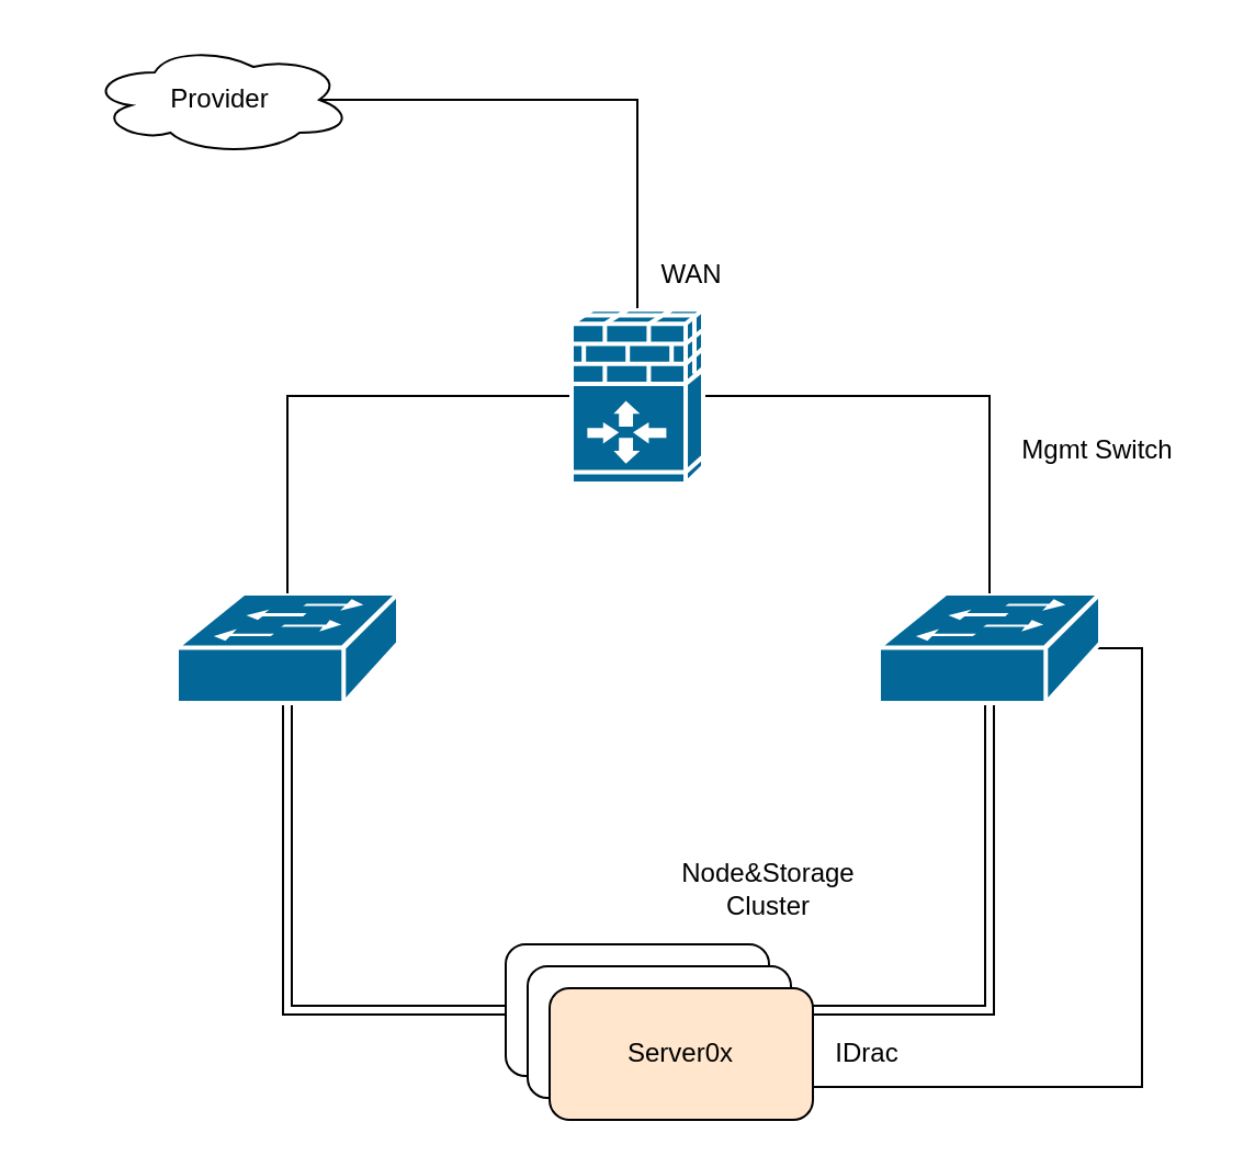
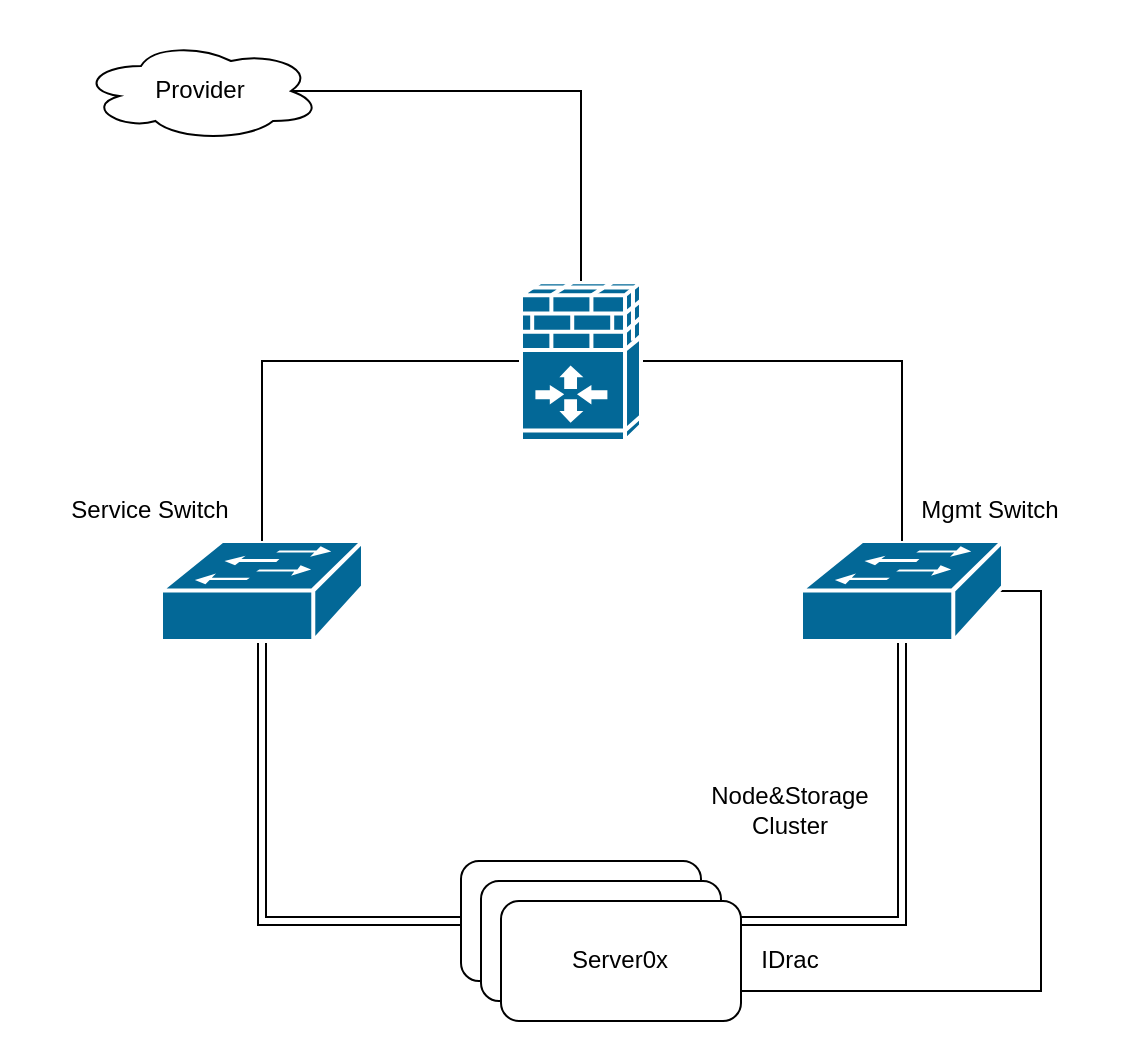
  <mxCell id="0" />
  <mxCell id="1" parent="0" />
  <mxCell id="2" value="Provider" style="ellipse;shape=cloud;whiteSpace=wrap;html=1;" vertex="1" parent="1"><mxGeometry x="40" y="20" width="120" height="50" as="geometry" /></mxCell>
  <mxCell id="3" style="edgeStyle=orthogonalEdgeStyle;rounded=0;orthogonalLoop=1;jettySize=auto;html=1;exitX=0.5;exitY=0.98;exitDx=0;exitDy=0;exitPerimeter=0;entryX=0;entryY=0.5;entryDx=0;entryDy=0;shape=link;" edge="1" parent="1" source="4" target="11"><mxGeometry relative="1" as="geometry" /></mxCell>
  <mxCell id="4" value="" style="shape=mxgraph.cisco.switches.workgroup_switch;sketch=0;html=1;pointerEvents=1;dashed=0;fillColor=#036897;strokeColor=#ffffff;strokeWidth=2;verticalLabelPosition=bottom;verticalAlign=top;align=center;outlineConnect=0;" vertex="1" parent="1"><mxGeometry x="80" y="270" width="101" height="50" as="geometry" /></mxCell>
  <mxCell id="5" style="edgeStyle=orthogonalEdgeStyle;rounded=0;orthogonalLoop=1;jettySize=auto;html=1;exitX=0.5;exitY=0.98;exitDx=0;exitDy=0;exitPerimeter=0;entryX=1;entryY=0.5;entryDx=0;entryDy=0;shape=link;" edge="1" parent="1" source="7" target="11"><mxGeometry relative="1" as="geometry" /></mxCell>
  <mxCell id="6" style="edgeStyle=orthogonalEdgeStyle;rounded=0;orthogonalLoop=1;jettySize=auto;html=1;exitX=0.98;exitY=0.5;exitDx=0;exitDy=0;exitPerimeter=0;entryX=1;entryY=0.75;entryDx=0;entryDy=0;endArrow=none;endFill=0;" edge="1" parent="1" source="7" target="14"><mxGeometry relative="1" as="geometry"><Array as="points"><mxPoint x="520" y="295" /><mxPoint x="520" y="495" /></Array></mxGeometry></mxCell>
  <mxCell id="7" value="" style="shape=mxgraph.cisco.switches.workgroup_switch;sketch=0;html=1;pointerEvents=1;dashed=0;fillColor=#036897;strokeColor=#ffffff;strokeWidth=2;verticalLabelPosition=bottom;verticalAlign=top;align=center;outlineConnect=0;" vertex="1" parent="1"><mxGeometry x="400" y="270" width="101" height="50" as="geometry" /></mxCell>
  <mxCell id="8" style="edgeStyle=orthogonalEdgeStyle;rounded=0;orthogonalLoop=1;jettySize=auto;html=1;exitX=0;exitY=0.5;exitDx=0;exitDy=0;exitPerimeter=0;endArrow=none;endFill=0;" edge="1" parent="1" source="10" target="4"><mxGeometry relative="1" as="geometry" /></mxCell>
  <mxCell id="9" style="edgeStyle=orthogonalEdgeStyle;rounded=0;orthogonalLoop=1;jettySize=auto;html=1;exitX=1;exitY=0.5;exitDx=0;exitDy=0;exitPerimeter=0;endArrow=none;endFill=0;" edge="1" parent="1" source="10" target="7"><mxGeometry relative="1" as="geometry" /></mxCell>
  <mxCell id="10" value="" style="shape=mxgraph.cisco.security.ios_firewall;sketch=0;html=1;pointerEvents=1;dashed=0;fillColor=#036897;strokeColor=#ffffff;strokeWidth=2;verticalLabelPosition=bottom;verticalAlign=top;align=center;outlineConnect=0;" vertex="1" parent="1"><mxGeometry x="260" y="140" width="60" height="80" as="geometry" /></mxCell>
  <mxCell id="11" value="Server01" style="rounded=1;whiteSpace=wrap;html=1;" vertex="1" parent="1"><mxGeometry x="230" y="430" width="120" height="60" as="geometry" /></mxCell>
  <mxCell id="12" style="edgeStyle=orthogonalEdgeStyle;rounded=0;orthogonalLoop=1;jettySize=auto;html=1;exitX=0.875;exitY=0.5;exitDx=0;exitDy=0;exitPerimeter=0;entryX=0.5;entryY=0;entryDx=0;entryDy=0;entryPerimeter=0;endArrow=none;endFill=0;" edge="1" parent="1" source="2" target="10"><mxGeometry relative="1" as="geometry" /></mxCell>
  <mxCell id="13" value="Server01" style="rounded=1;whiteSpace=wrap;html=1;" vertex="1" parent="1"><mxGeometry x="240" y="440" width="120" height="60" as="geometry" /></mxCell>
- <mxCell id="14" value="Server0x" style="rounded=1;whiteSpace=wrap;html=1;fillColor=#ffe6cc;" vertex="1" parent="1"><mxGeometry x="250" y="450" width="120" height="60" as="geometry" /></mxCell>
- <mxCell id="15" value="Mgmt Switch" style="text;html=1;align=center;verticalAlign=middle;whiteSpace=wrap;rounded=0;" vertex="1" parent="1"><mxGeometry x="445" y="190" width="110" height="30" as="geometry" /></mxCell>
- <mxCell id="17" value="Node&amp;amp;Storage&lt;div&gt;Cluster&lt;/div&gt;" style="text;html=1;align=center;verticalAlign=middle;whiteSpace=wrap;rounded=0;" vertex="1" parent="1"><mxGeometry x="295" y="390" width="110" height="30" as="geometry" /></mxCell>
- <mxCell id="18" value="WAN" style="text;html=1;align=center;verticalAlign=middle;whiteSpace=wrap;rounded=0;" vertex="1" parent="1"><mxGeometry x="280" y="110" width="70" height="30" as="geometry" /></mxCell>
+ <mxCell id="14" value="Server0x" style="rounded=1;whiteSpace=wrap;html=1;" vertex="1" parent="1"><mxGeometry x="250" y="450" width="120" height="60" as="geometry" /></mxCell>
+ <mxCell id="15" value="Mgmt Switch" style="text;html=1;align=center;verticalAlign=middle;whiteSpace=wrap;rounded=0;" vertex="1" parent="1"><mxGeometry x="440" y="240" width="110" height="30" as="geometry" /></mxCell>
+ <mxCell id="16" value="Service Switch" style="text;html=1;align=center;verticalAlign=middle;whiteSpace=wrap;rounded=0;" vertex="1" parent="1"><mxGeometry x="20" y="240" width="110" height="30" as="geometry" /></mxCell>
+ <mxCell id="17" value="Node&amp;amp;Storage&lt;div&gt;Cluster&lt;/div&gt;" style="text;html=1;align=center;verticalAlign=middle;whiteSpace=wrap;rounded=0;" vertex="1" parent="1"><mxGeometry x="340" y="390" width="110" height="30" as="geometry" /></mxCell>
  <mxCell id="19" value="IDrac" style="text;html=1;align=center;verticalAlign=middle;whiteSpace=wrap;rounded=0;" vertex="1" parent="1"><mxGeometry x="360" y="465" width="70" height="30" as="geometry" /></mxCell>
